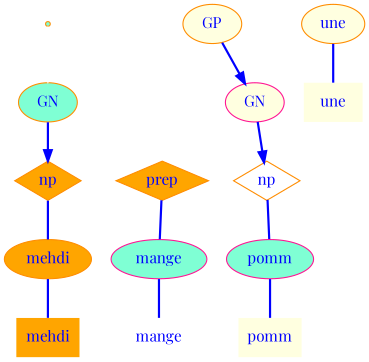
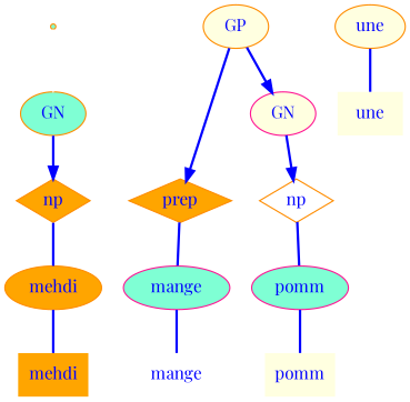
  digraph {
    fontname="Playfair Display"
    node [color=darkorange fillcolor=lightyellow fontcolor=blue fontname="Playfair Display" shape=plaintext style=filled]
    edge [arrowhead=none color=blue fontcolor=blue fontname="Playfair Display" minlen=1 style=bold]
    n1 [color=deeppink fillcolor=orange height=0.50 label=mehdi width=0.81]
    n2 [fillcolor=orange height=0.50 label=mehdi shape=ellipse width=1.11]
    n3 [fillcolor=orange height=0.50 label=np shape=diamond width=0.75]
    n4 [arrowhead=doubleoctagon fillcolor=aquamarine height=0.50 label=GN width=0.75 shape=""]
    n5 [color=deeppink fillcolor=white height=0.50 label=mange width=0.86]
    n6 [color=deeppink fillcolor=aquamarine height=0.50 label=mange shape=ellipse width=1.22]
    n7 [fillcolor=orange height=0.50 label=prep shape=diamond width=0.89]
    n8 [height=0.50 label=une width=0.75]
    n9 [height=0.50 label=une shape=ellipse width=0.81]
    n10 [color=deeppink height=0.50 label=pomm width=0.81]
    n11 [color=deeppink fillcolor=aquamarine height=0.50 label=pomm shape=ellipse width=1.11]
    n12 [fillcolor=white height=0.50 label=np shape=diamond width=0.75]
    n13 [arrowhead=doubleoctagon color=deeppink height=0.50 label=GN width=0.75 shape=""]
    n14 [arrowhead=doubleoctagon height=0.50 label=GP width=0.75 shape=""]
    "mc1s1_chk0#chunk#empty" [fillcolor=aquamarine fontcolor=white height=0.06 shape=point width=0.06]
    n2 -> n1
    n3 -> n2
    n4 -> n3 [shape=normal arrowhead=""]
    n6 -> n5
    n7 -> n6
    n9 -> n8
    n11 -> n10
    n12 -> n11
    n13 -> n12 [shape=normal arrowhead=""]
+   n14 -> n7 [minlen=2 shape=normal arrowhead=""]
    n14 -> n13 [shape=normal arrowhead=""]
    "mc1s1_chk0#chunk#empty" -> n4 [color=white fontcolor=white shape=none arrowhead="" style=""]
  }
